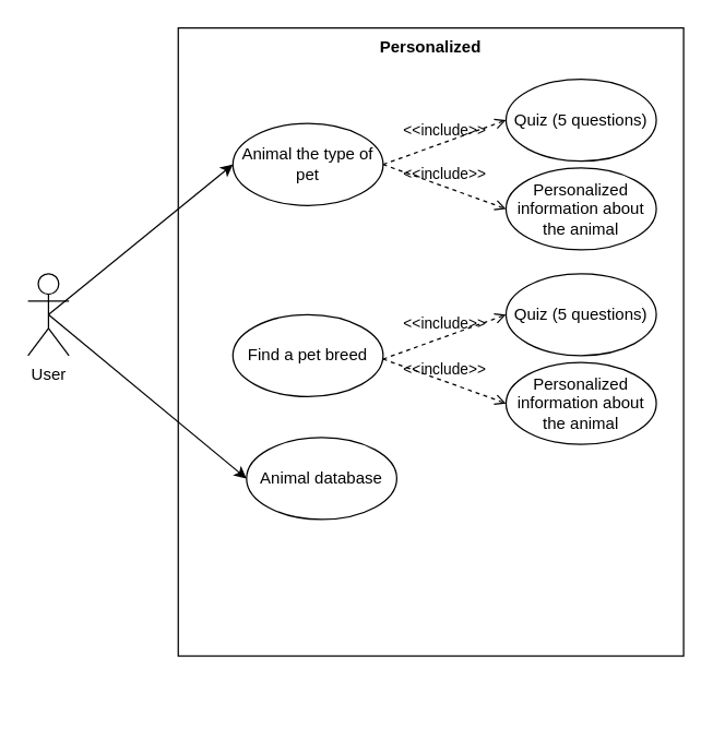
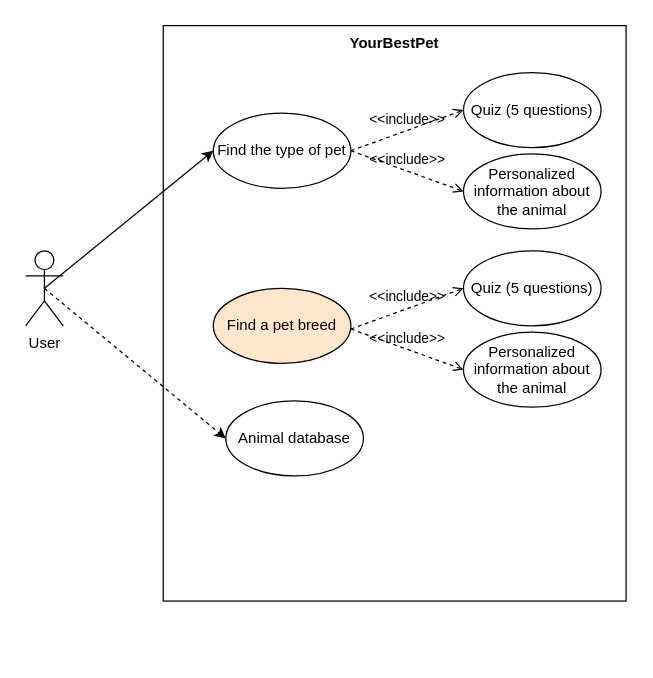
  <mxCell id="0" />
  <mxCell id="1" parent="0" />
- <mxCell id="2" value="Personalized" style="shape=rect;html=1;verticalAlign=top;fontStyle=1;whiteSpace=wrap;align=center;" parent="1" vertex="1"><mxGeometry x="130" y="20" width="370" height="460" as="geometry" /></mxCell>
+ <mxCell id="2" value="YourBestPet" style="shape=rect;html=1;verticalAlign=top;fontStyle=1;whiteSpace=wrap;align=center;" parent="1" vertex="1"><mxGeometry x="130" y="20" width="370" height="460" as="geometry" /></mxCell>
  <mxCell id="3" style="rounded=0;orthogonalLoop=1;jettySize=auto;html=1;exitX=0.5;exitY=0.5;exitDx=0;exitDy=0;exitPerimeter=0;entryX=0;entryY=0.5;entryDx=0;entryDy=0;" parent="1" source="5" target="6" edge="1"><mxGeometry relative="1" as="geometry" /></mxCell>
- <mxCell id="4" style="edgeStyle=none;rounded=0;orthogonalLoop=1;jettySize=auto;html=1;exitX=0.5;exitY=0.5;exitDx=0;exitDy=0;exitPerimeter=0;entryX=0;entryY=0.5;entryDx=0;entryDy=0;" parent="1" source="5" target="8" edge="1"><mxGeometry relative="1" as="geometry" /></mxCell>
+ <mxCell id="4" style="edgeStyle=none;rounded=0;orthogonalLoop=1;jettySize=auto;html=1;exitX=0.5;exitY=0.5;exitDx=0;exitDy=0;exitPerimeter=0;entryX=0;entryY=0.5;entryDx=0;entryDy=0;dashed=1;" parent="1" source="5" target="8" edge="1"><mxGeometry relative="1" as="geometry" /></mxCell>
  <mxCell id="5" value="User" style="shape=umlActor;html=1;verticalLabelPosition=bottom;verticalAlign=top;align=center;" parent="1" vertex="1"><mxGeometry x="20" y="200" width="30" height="60" as="geometry" /></mxCell>
- <mxCell id="6" value="Animal the type of pet" style="ellipse;whiteSpace=wrap;html=1;" parent="1" vertex="1"><mxGeometry x="170" y="90" width="110" height="60" as="geometry" /></mxCell>
- <mxCell id="7" value="Find a pet breed" style="ellipse;whiteSpace=wrap;html=1;" parent="1" vertex="1"><mxGeometry x="170" y="230" width="110" height="60" as="geometry" /></mxCell>
+ <mxCell id="6" value="Find the type of pet" style="ellipse;whiteSpace=wrap;html=1;" parent="1" vertex="1"><mxGeometry x="170" y="90" width="110" height="60" as="geometry" /></mxCell>
+ <mxCell id="7" value="Find a pet breed" style="ellipse;whiteSpace=wrap;html=1;fillColor=#ffe6cc;" parent="1" vertex="1"><mxGeometry x="170" y="230" width="110" height="60" as="geometry" /></mxCell>
  <mxCell id="8" value="Animal database" style="ellipse;whiteSpace=wrap;html=1;" parent="1" vertex="1"><mxGeometry x="180" y="320" width="110" height="60" as="geometry" /></mxCell>
  <mxCell id="9" style="edgeStyle=none;rounded=0;orthogonalLoop=1;jettySize=auto;html=1;exitX=0.25;exitY=1;exitDx=0;exitDy=0;" parent="1" edge="1"><mxGeometry relative="1" as="geometry"><mxPoint x="222.5" y="520" as="sourcePoint" /><mxPoint x="222.5" y="520" as="targetPoint" /></mxGeometry></mxCell>
  <mxCell id="10" value="&amp;lt;&amp;lt;include&amp;gt;&amp;gt;" style="edgeStyle=none;html=1;endArrow=open;verticalAlign=bottom;dashed=1;labelBackgroundColor=none;exitX=1;exitY=0.5;exitDx=0;exitDy=0;entryX=0;entryY=0.5;entryDx=0;entryDy=0;" parent="1" source="6" target="11" edge="1"><mxGeometry width="160" relative="1" as="geometry"><mxPoint x="200" y="350" as="sourcePoint" /><mxPoint x="370" y="340" as="targetPoint" /></mxGeometry></mxCell>
  <mxCell id="11" value="Quiz (5 questions)" style="ellipse;whiteSpace=wrap;html=1;" parent="1" vertex="1"><mxGeometry x="370" y="57.5" width="110" height="60" as="geometry" /></mxCell>
  <mxCell id="12" value="&amp;lt;&amp;lt;include&amp;gt;&amp;gt;" style="edgeStyle=none;html=1;endArrow=open;verticalAlign=bottom;dashed=1;labelBackgroundColor=none;entryX=0;entryY=0.5;entryDx=0;entryDy=0;" parent="1" target="13" edge="1"><mxGeometry width="160" relative="1" as="geometry"><mxPoint x="280" y="120" as="sourcePoint" /><mxPoint x="380" y="365" as="targetPoint" /></mxGeometry></mxCell>
  <mxCell id="13" value="Personalized information about the animal" style="ellipse;whiteSpace=wrap;html=1;" parent="1" vertex="1"><mxGeometry x="370" y="122.5" width="110" height="60" as="geometry" /></mxCell>
  <mxCell id="14" value="&amp;lt;&amp;lt;include&amp;gt;&amp;gt;" style="edgeStyle=none;html=1;endArrow=open;verticalAlign=bottom;dashed=1;labelBackgroundColor=none;exitX=1;exitY=0.5;exitDx=0;exitDy=0;entryX=0;entryY=0.5;entryDx=0;entryDy=0;" parent="1" target="15" edge="1"><mxGeometry width="160" relative="1" as="geometry"><mxPoint x="280" y="262.5" as="sourcePoint" /><mxPoint x="370" y="482.5" as="targetPoint" /></mxGeometry></mxCell>
  <mxCell id="15" value="Quiz (5 questions)" style="ellipse;whiteSpace=wrap;html=1;" parent="1" vertex="1"><mxGeometry x="370" y="200" width="110" height="60" as="geometry" /></mxCell>
  <mxCell id="16" value="&amp;lt;&amp;lt;include&amp;gt;&amp;gt;" style="edgeStyle=none;html=1;endArrow=open;verticalAlign=bottom;dashed=1;labelBackgroundColor=none;entryX=0;entryY=0.5;entryDx=0;entryDy=0;" parent="1" target="17" edge="1"><mxGeometry width="160" relative="1" as="geometry"><mxPoint x="280" y="262.5" as="sourcePoint" /><mxPoint x="380" y="507.5" as="targetPoint" /></mxGeometry></mxCell>
  <mxCell id="17" value="Personalized information about the animal" style="ellipse;whiteSpace=wrap;html=1;" parent="1" vertex="1"><mxGeometry x="370" y="265" width="110" height="60" as="geometry" /></mxCell>
